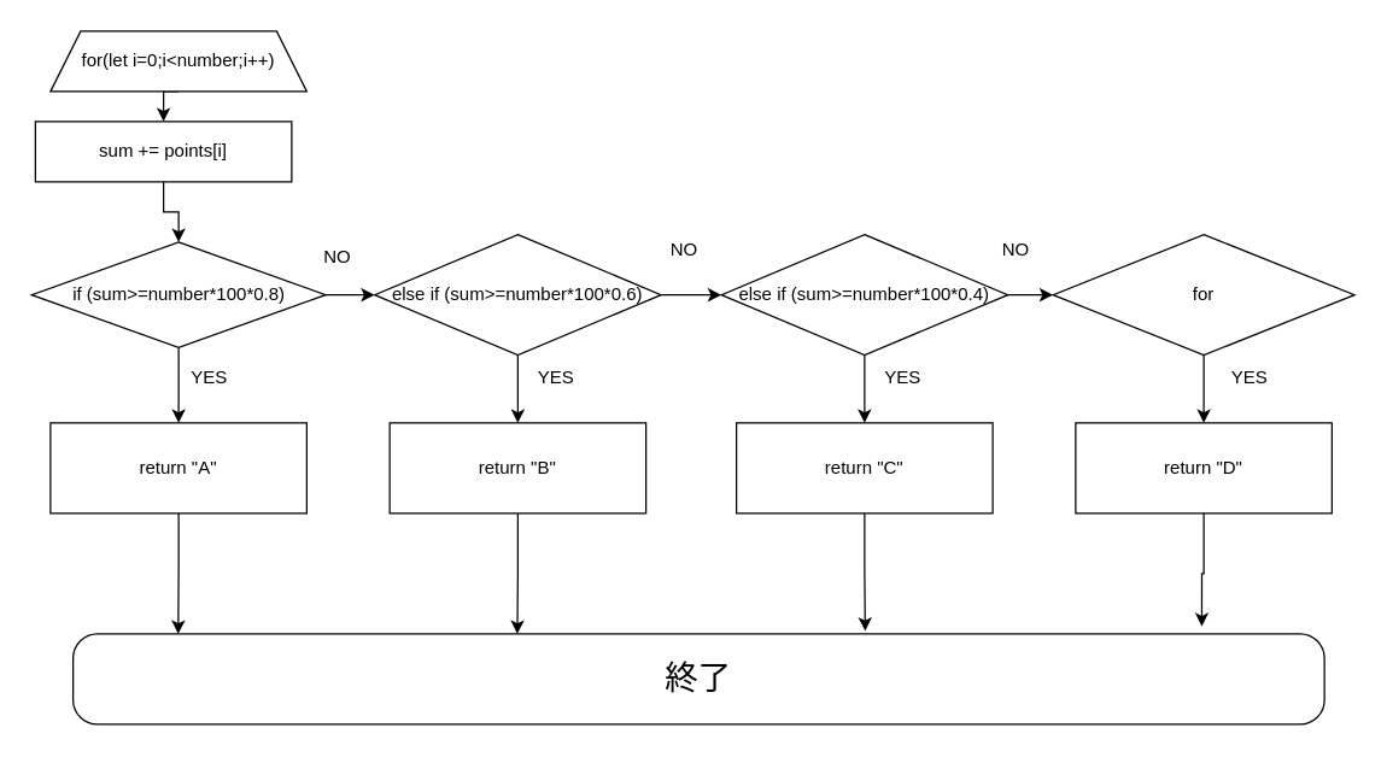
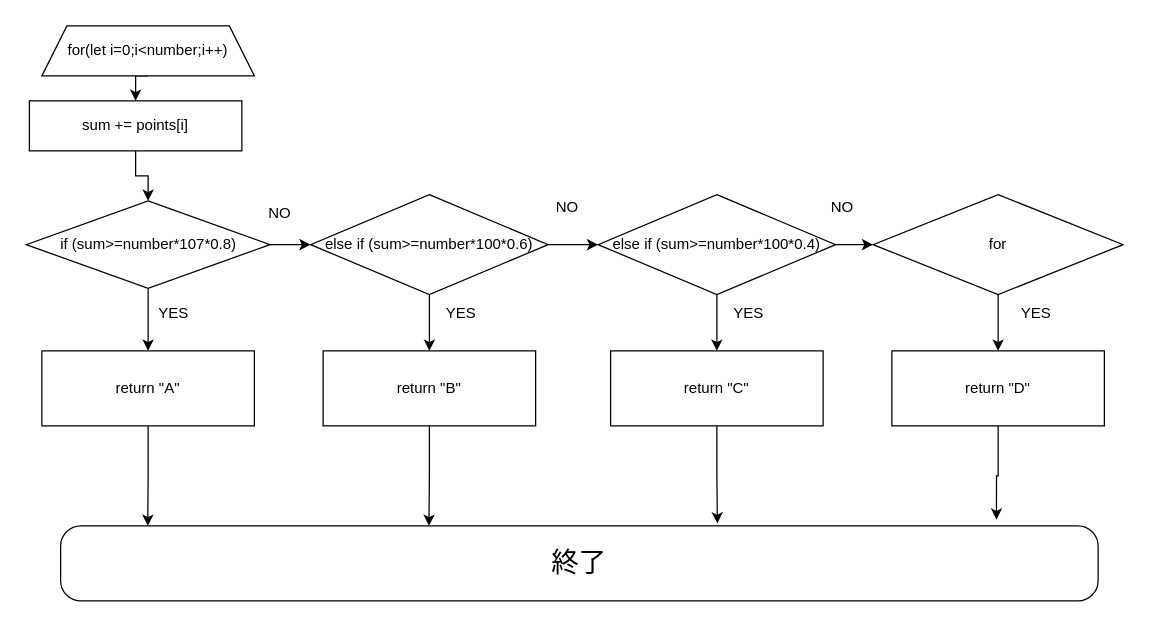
  <mxCell id="0" />
  <mxCell id="1" parent="0" />
  <mxCell id="2" style="edgeStyle=orthogonalEdgeStyle;rounded=0;orthogonalLoop=1;jettySize=auto;html=1;exitX=0.5;exitY=1;exitDx=0;exitDy=0;entryX=0.5;entryY=0;entryDx=0;entryDy=0;" edge="1" parent="1" source="3" target="24"><mxGeometry relative="1" as="geometry" /></mxCell>
  <mxCell id="3" value="for(let i=0;i&amp;lt;number;i++)" style="shape=trapezoid;perimeter=trapezoidPerimeter;whiteSpace=wrap;html=1;fixedSize=1;" vertex="1" parent="1"><mxGeometry x="33" y="20" width="170" height="40" as="geometry" /></mxCell>
  <mxCell id="4" style="edgeStyle=orthogonalEdgeStyle;rounded=0;orthogonalLoop=1;jettySize=auto;html=1;entryX=0.5;entryY=0;entryDx=0;entryDy=0;" edge="1" parent="1" source="6" target="8"><mxGeometry relative="1" as="geometry" /></mxCell>
  <mxCell id="5" style="edgeStyle=orthogonalEdgeStyle;rounded=0;orthogonalLoop=1;jettySize=auto;html=1;entryX=0;entryY=0.5;entryDx=0;entryDy=0;" edge="1" parent="1" source="6" target="11"><mxGeometry relative="1" as="geometry" /></mxCell>
- <mxCell id="6" value="if (sum&amp;gt;=number*100*0.8)" style="rhombus;whiteSpace=wrap;html=1;" vertex="1" parent="1"><mxGeometry x="20.5" y="160" width="195" height="70" as="geometry" /></mxCell>
+ <mxCell id="6" value="if (sum&amp;gt;=number*107*0.8)" style="rhombus;whiteSpace=wrap;html=1;" vertex="1" parent="1"><mxGeometry x="20.5" y="160" width="195" height="70" as="geometry" /></mxCell>
  <mxCell id="7" style="edgeStyle=orthogonalEdgeStyle;rounded=0;orthogonalLoop=1;jettySize=auto;html=1;entryX=0.084;entryY=0;entryDx=0;entryDy=0;entryPerimeter=0;" edge="1" parent="1" source="8" target="25"><mxGeometry relative="1" as="geometry" /></mxCell>
  <mxCell id="8" value="return &quot;A&quot;" style="rounded=0;whiteSpace=wrap;html=1;" vertex="1" parent="1"><mxGeometry x="33" y="280" width="170" height="60" as="geometry" /></mxCell>
  <mxCell id="9" style="edgeStyle=orthogonalEdgeStyle;rounded=0;orthogonalLoop=1;jettySize=auto;html=1;entryX=0.5;entryY=0;entryDx=0;entryDy=0;" edge="1" parent="1" source="11" target="18"><mxGeometry relative="1" as="geometry" /></mxCell>
  <mxCell id="10" style="edgeStyle=orthogonalEdgeStyle;rounded=0;orthogonalLoop=1;jettySize=auto;html=1;entryX=0;entryY=0.5;entryDx=0;entryDy=0;" edge="1" parent="1" source="11" target="14"><mxGeometry relative="1" as="geometry" /></mxCell>
  <mxCell id="11" value="else if (sum&amp;gt;=number*100*0.6)" style="rhombus;whiteSpace=wrap;html=1;" vertex="1" parent="1"><mxGeometry x="248" y="155" width="190" height="80" as="geometry" /></mxCell>
  <mxCell id="12" style="edgeStyle=orthogonalEdgeStyle;rounded=0;orthogonalLoop=1;jettySize=auto;html=1;entryX=0.5;entryY=0;entryDx=0;entryDy=0;" edge="1" parent="1" source="14" target="20"><mxGeometry relative="1" as="geometry" /></mxCell>
  <mxCell id="13" style="edgeStyle=orthogonalEdgeStyle;rounded=0;orthogonalLoop=1;jettySize=auto;html=1;entryX=0;entryY=0.5;entryDx=0;entryDy=0;" edge="1" parent="1" source="14" target="16"><mxGeometry relative="1" as="geometry" /></mxCell>
  <mxCell id="14" value="else if (sum&amp;gt;=number*100*0.4)" style="rhombus;whiteSpace=wrap;html=1;" vertex="1" parent="1"><mxGeometry x="478" y="155" width="190" height="80" as="geometry" /></mxCell>
  <mxCell id="15" style="edgeStyle=orthogonalEdgeStyle;rounded=0;orthogonalLoop=1;jettySize=auto;html=1;entryX=0.5;entryY=0;entryDx=0;entryDy=0;" edge="1" parent="1" source="16" target="22"><mxGeometry relative="1" as="geometry" /></mxCell>
  <mxCell id="16" value="for" style="rhombus;whiteSpace=wrap;html=1;" vertex="1" parent="1"><mxGeometry x="698" y="155" width="200" height="80" as="geometry" /></mxCell>
  <mxCell id="17" style="edgeStyle=orthogonalEdgeStyle;rounded=0;orthogonalLoop=1;jettySize=auto;html=1;entryX=0.355;entryY=0;entryDx=0;entryDy=0;entryPerimeter=0;" edge="1" parent="1" source="18" target="25"><mxGeometry relative="1" as="geometry" /></mxCell>
  <mxCell id="18" value="return &quot;B&quot;" style="rounded=0;whiteSpace=wrap;html=1;" vertex="1" parent="1"><mxGeometry x="258" y="280" width="170" height="60" as="geometry" /></mxCell>
  <mxCell id="19" style="edgeStyle=orthogonalEdgeStyle;rounded=0;orthogonalLoop=1;jettySize=auto;html=1;entryX=0.633;entryY=-0.033;entryDx=0;entryDy=0;entryPerimeter=0;" edge="1" parent="1" source="20" target="25"><mxGeometry relative="1" as="geometry" /></mxCell>
  <mxCell id="20" value="return &quot;C&quot;" style="rounded=0;whiteSpace=wrap;html=1;" vertex="1" parent="1"><mxGeometry x="488" y="280" width="170" height="60" as="geometry" /></mxCell>
  <mxCell id="21" style="edgeStyle=orthogonalEdgeStyle;rounded=0;orthogonalLoop=1;jettySize=auto;html=1;entryX=0.902;entryY=-0.083;entryDx=0;entryDy=0;entryPerimeter=0;" edge="1" parent="1" source="22" target="25"><mxGeometry relative="1" as="geometry" /></mxCell>
  <mxCell id="22" value="return &quot;D&quot;" style="rounded=0;whiteSpace=wrap;html=1;" vertex="1" parent="1"><mxGeometry x="713" y="280" width="170" height="60" as="geometry" /></mxCell>
  <mxCell id="23" style="edgeStyle=orthogonalEdgeStyle;rounded=0;orthogonalLoop=1;jettySize=auto;html=1;entryX=0.5;entryY=0;entryDx=0;entryDy=0;" edge="1" parent="1" source="24" target="6"><mxGeometry relative="1" as="geometry" /></mxCell>
  <mxCell id="24" value="sum += points[i]" style="rounded=0;whiteSpace=wrap;html=1;" vertex="1" parent="1"><mxGeometry x="23" y="80" width="170" height="40" as="geometry" /></mxCell>
  <mxCell id="25" value="&lt;font style=&quot;font-size: 22px&quot;&gt;終了&lt;/font&gt;" style="rounded=1;whiteSpace=wrap;html=1;arcSize=27;" vertex="1" parent="1"><mxGeometry x="48" y="420" width="830" height="60" as="geometry" /></mxCell>
  <mxCell id="26" value="YES" style="text;html=1;align=center;verticalAlign=middle;resizable=0;points=[];autosize=1;" vertex="1" parent="1"><mxGeometry x="118" y="240" width="40" height="20" as="geometry" /></mxCell>
  <mxCell id="27" value="NO" style="text;html=1;align=center;verticalAlign=middle;resizable=0;points=[];autosize=1;" vertex="1" parent="1"><mxGeometry x="208" y="160" width="30" height="20" as="geometry" /></mxCell>
  <mxCell id="28" value="NO" style="text;html=1;align=center;verticalAlign=middle;resizable=0;points=[];autosize=1;" vertex="1" parent="1"><mxGeometry x="438" y="155" width="30" height="20" as="geometry" /></mxCell>
  <mxCell id="29" value="NO" style="text;html=1;align=center;verticalAlign=middle;resizable=0;points=[];autosize=1;" vertex="1" parent="1"><mxGeometry x="658" y="155" width="30" height="20" as="geometry" /></mxCell>
  <mxCell id="30" value="YES" style="text;html=1;align=center;verticalAlign=middle;resizable=0;points=[];autosize=1;" vertex="1" parent="1"><mxGeometry x="808" y="240" width="40" height="20" as="geometry" /></mxCell>
  <mxCell id="31" value="YES" style="text;html=1;align=center;verticalAlign=middle;resizable=0;points=[];autosize=1;" vertex="1" parent="1"><mxGeometry x="578" y="240" width="40" height="20" as="geometry" /></mxCell>
  <mxCell id="32" value="YES" style="text;html=1;align=center;verticalAlign=middle;resizable=0;points=[];autosize=1;" vertex="1" parent="1"><mxGeometry x="348" y="240" width="40" height="20" as="geometry" /></mxCell>
